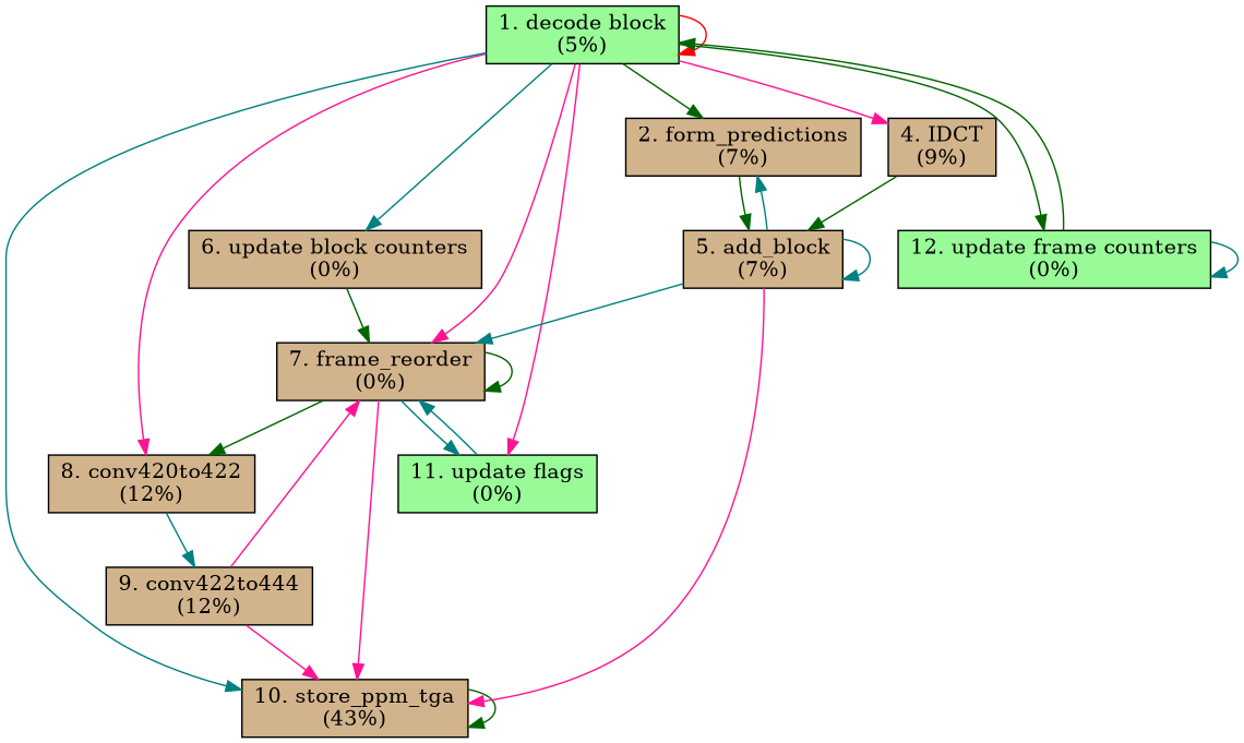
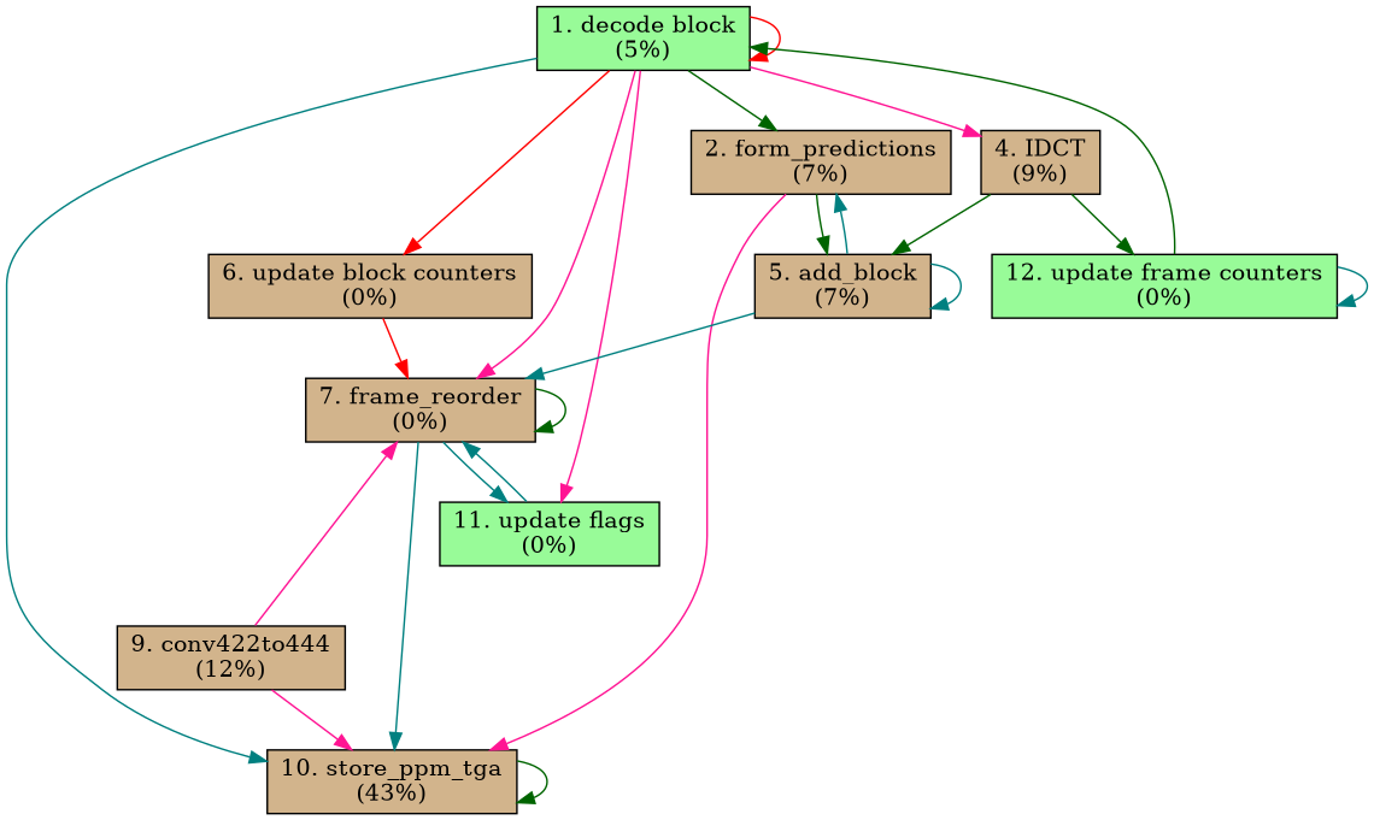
  digraph {
    node [fillcolor=tan shape=box style=filled]
    edge [color=teal]
    "1. decode block\n(5%)" [fillcolor=palegreen]
    "2. form_predictions\n(7%)"
    "4. IDCT\n(9%)"
    "6. update block counters\n(0%)"
    "7. frame_reorder\n(0%)"
-   "8. conv420to422\n(12%)"
    "10. store_ppm_tga\n(43%)"
    "11. update flags\n(0%)" [fillcolor=palegreen]
    "12. update frame counters\n(0%)" [fillcolor=palegreen]
    "5. add_block\n(7%)"
    "9. conv422to444\n(12%)"
    "1. decode block\n(5%)" -> "1. decode block\n(5%)" [color=red]
    "1. decode block\n(5%)" -> "2. form_predictions\n(7%)" [color=darkgreen]
    "1. decode block\n(5%)" -> "4. IDCT\n(9%)" [color=deeppink]
-   "1. decode block\n(5%)" -> "6. update block counters\n(0%)"
+   "1. decode block\n(5%)" -> "6. update block counters\n(0%)" [color=red]
    "1. decode block\n(5%)" -> "7. frame_reorder\n(0%)" [color=deeppink]
-   "1. decode block\n(5%)" -> "8. conv420to422\n(12%)" [color=deeppink]
    "1. decode block\n(5%)" -> "10. store_ppm_tga\n(43%)"
    "1. decode block\n(5%)" -> "11. update flags\n(0%)" [color=deeppink]
-   "1. decode block\n(5%)" -> "12. update frame counters\n(0%)" [color=darkgreen]
+   "4. IDCT\n(9%)" -> "12. update frame counters\n(0%)" [color=darkgreen]
    "2. form_predictions\n(7%)" -> "5. add_block\n(7%)" [color=darkgreen]
    "4. IDCT\n(9%)" -> "5. add_block\n(7%)" [color=darkgreen]
-   "6. update block counters\n(0%)" -> "7. frame_reorder\n(0%)" [color=darkgreen]
+   "6. update block counters\n(0%)" -> "7. frame_reorder\n(0%)" [color=red]
    "7. frame_reorder\n(0%)" -> "7. frame_reorder\n(0%)" [color=darkgreen]
-   "7. frame_reorder\n(0%)" -> "8. conv420to422\n(12%)" [color=darkgreen]
-   "7. frame_reorder\n(0%)" -> "10. store_ppm_tga\n(43%)" [color=deeppink]
+   "7. frame_reorder\n(0%)" -> "10. store_ppm_tga\n(43%)"
    "7. frame_reorder\n(0%)" -> "11. update flags\n(0%)"
-   "8. conv420to422\n(12%)" -> "9. conv422to444\n(12%)"
    "10. store_ppm_tga\n(43%)" -> "10. store_ppm_tga\n(43%)" [color=darkgreen]
    "11. update flags\n(0%)" -> "7. frame_reorder\n(0%)"
    "12. update frame counters\n(0%)" -> "1. decode block\n(5%)" [color=darkgreen]
    "12. update frame counters\n(0%)" -> "12. update frame counters\n(0%)"
    "5. add_block\n(7%)" -> "2. form_predictions\n(7%)"
    "5. add_block\n(7%)" -> "7. frame_reorder\n(0%)"
-   "5. add_block\n(7%)" -> "10. store_ppm_tga\n(43%)" [color=deeppink]
+   "2. form_predictions\n(7%)" -> "10. store_ppm_tga\n(43%)" [color=deeppink]
    "5. add_block\n(7%)" -> "5. add_block\n(7%)"
    "9. conv422to444\n(12%)" -> "7. frame_reorder\n(0%)" [color=deeppink]
    "9. conv422to444\n(12%)" -> "10. store_ppm_tga\n(43%)" [color=deeppink]
  }
